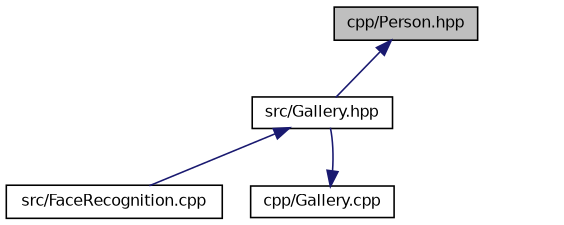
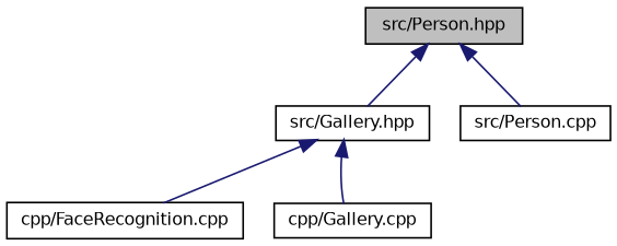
  digraph {
    node [color=black fillcolor=white fontname=Helvetica fontsize=10 shape=record style=filled]
    edge [color=midnightblue dir=back fontname=Helvetica fontsize=10 labelfontname=Helvetica labelfontsize=10 style=solid]
-   n1 [fillcolor=grey75 fontcolor=black height=0.2 label="cpp/Person.hpp" width=0.4]
+   n1 [fillcolor=grey75 fontcolor=black height=0.2 label="src/Person.hpp" width=0.4]
    n2 [height=0.2 label="src/Gallery.hpp" width=0.4]
-   n4 [height=0.2 label="src/FaceRecognition.cpp" width=0.4]
+   n3 [height=0.2 label="src/Person.cpp" width=0.4]
+   n4 [height=0.2 label="cpp/FaceRecognition.cpp" width=0.4]
    n5 [height=0.2 label="cpp/Gallery.cpp" width=0.4]
    n1 -> n2
+   n1 -> n3
    n2 -> n4
-   n5 -> n2
+   n2 -> n5
  }
